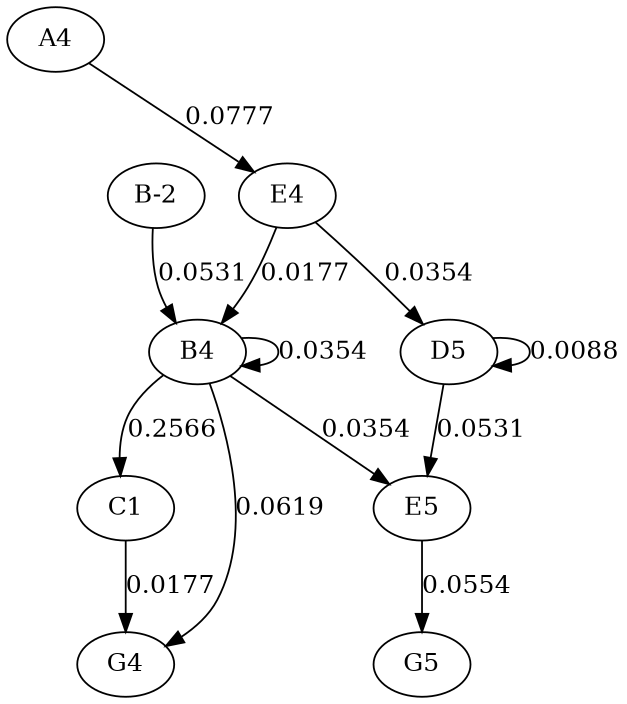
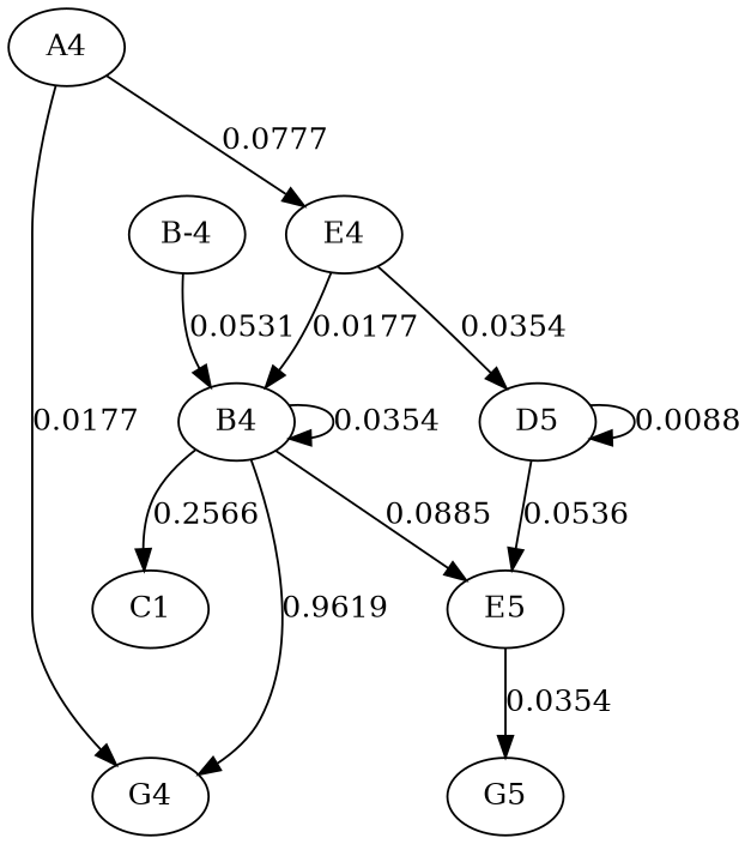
  strict graph {
    edge [arrowtype=normal dir=forward]
    A4 [height=0.5 width=0.75]
    G4 [height=0.5 width=0.75]
    E4 [height=0.5 width=0.75]
    B4 [height=0.5 width=0.75]
    D5 [height=0.5 width=0.75]
    E5 [height=0.5 width=0.75]
    n7 [height=0.5 label=C1 width=0.75]
    G5 [height=0.5 width=0.75]
-   "B-4" [height=0.5 width=0.75 label="B-2"]
-   n7 -- G4 [label=0.0177]
+   "B-4" [height=0.5 width=0.75]
+   A4 -- G4 [label=0.0177]
    A4 -- E4 [label=0.0777]
    E4 -- B4 [label=0.0177]
    E4 -- D5 [label=0.0354]
-   B4 -- G4 [label=0.0619]
+   B4 -- G4 [label=0.9619]
    B4 -- B4 [label=0.0354]
-   B4 -- E5 [label=0.0354]
+   B4 -- E5 [label=0.0885]
    B4 -- n7 [label=0.2566]
    D5 -- D5 [label=0.0088]
-   D5 -- E5 [label=0.0531]
-   E5 -- G5 [label=0.0554]
+   D5 -- E5 [label=0.0536]
+   E5 -- G5 [label=0.0354]
    "B-4" -- B4 [label=0.0531]
  }
